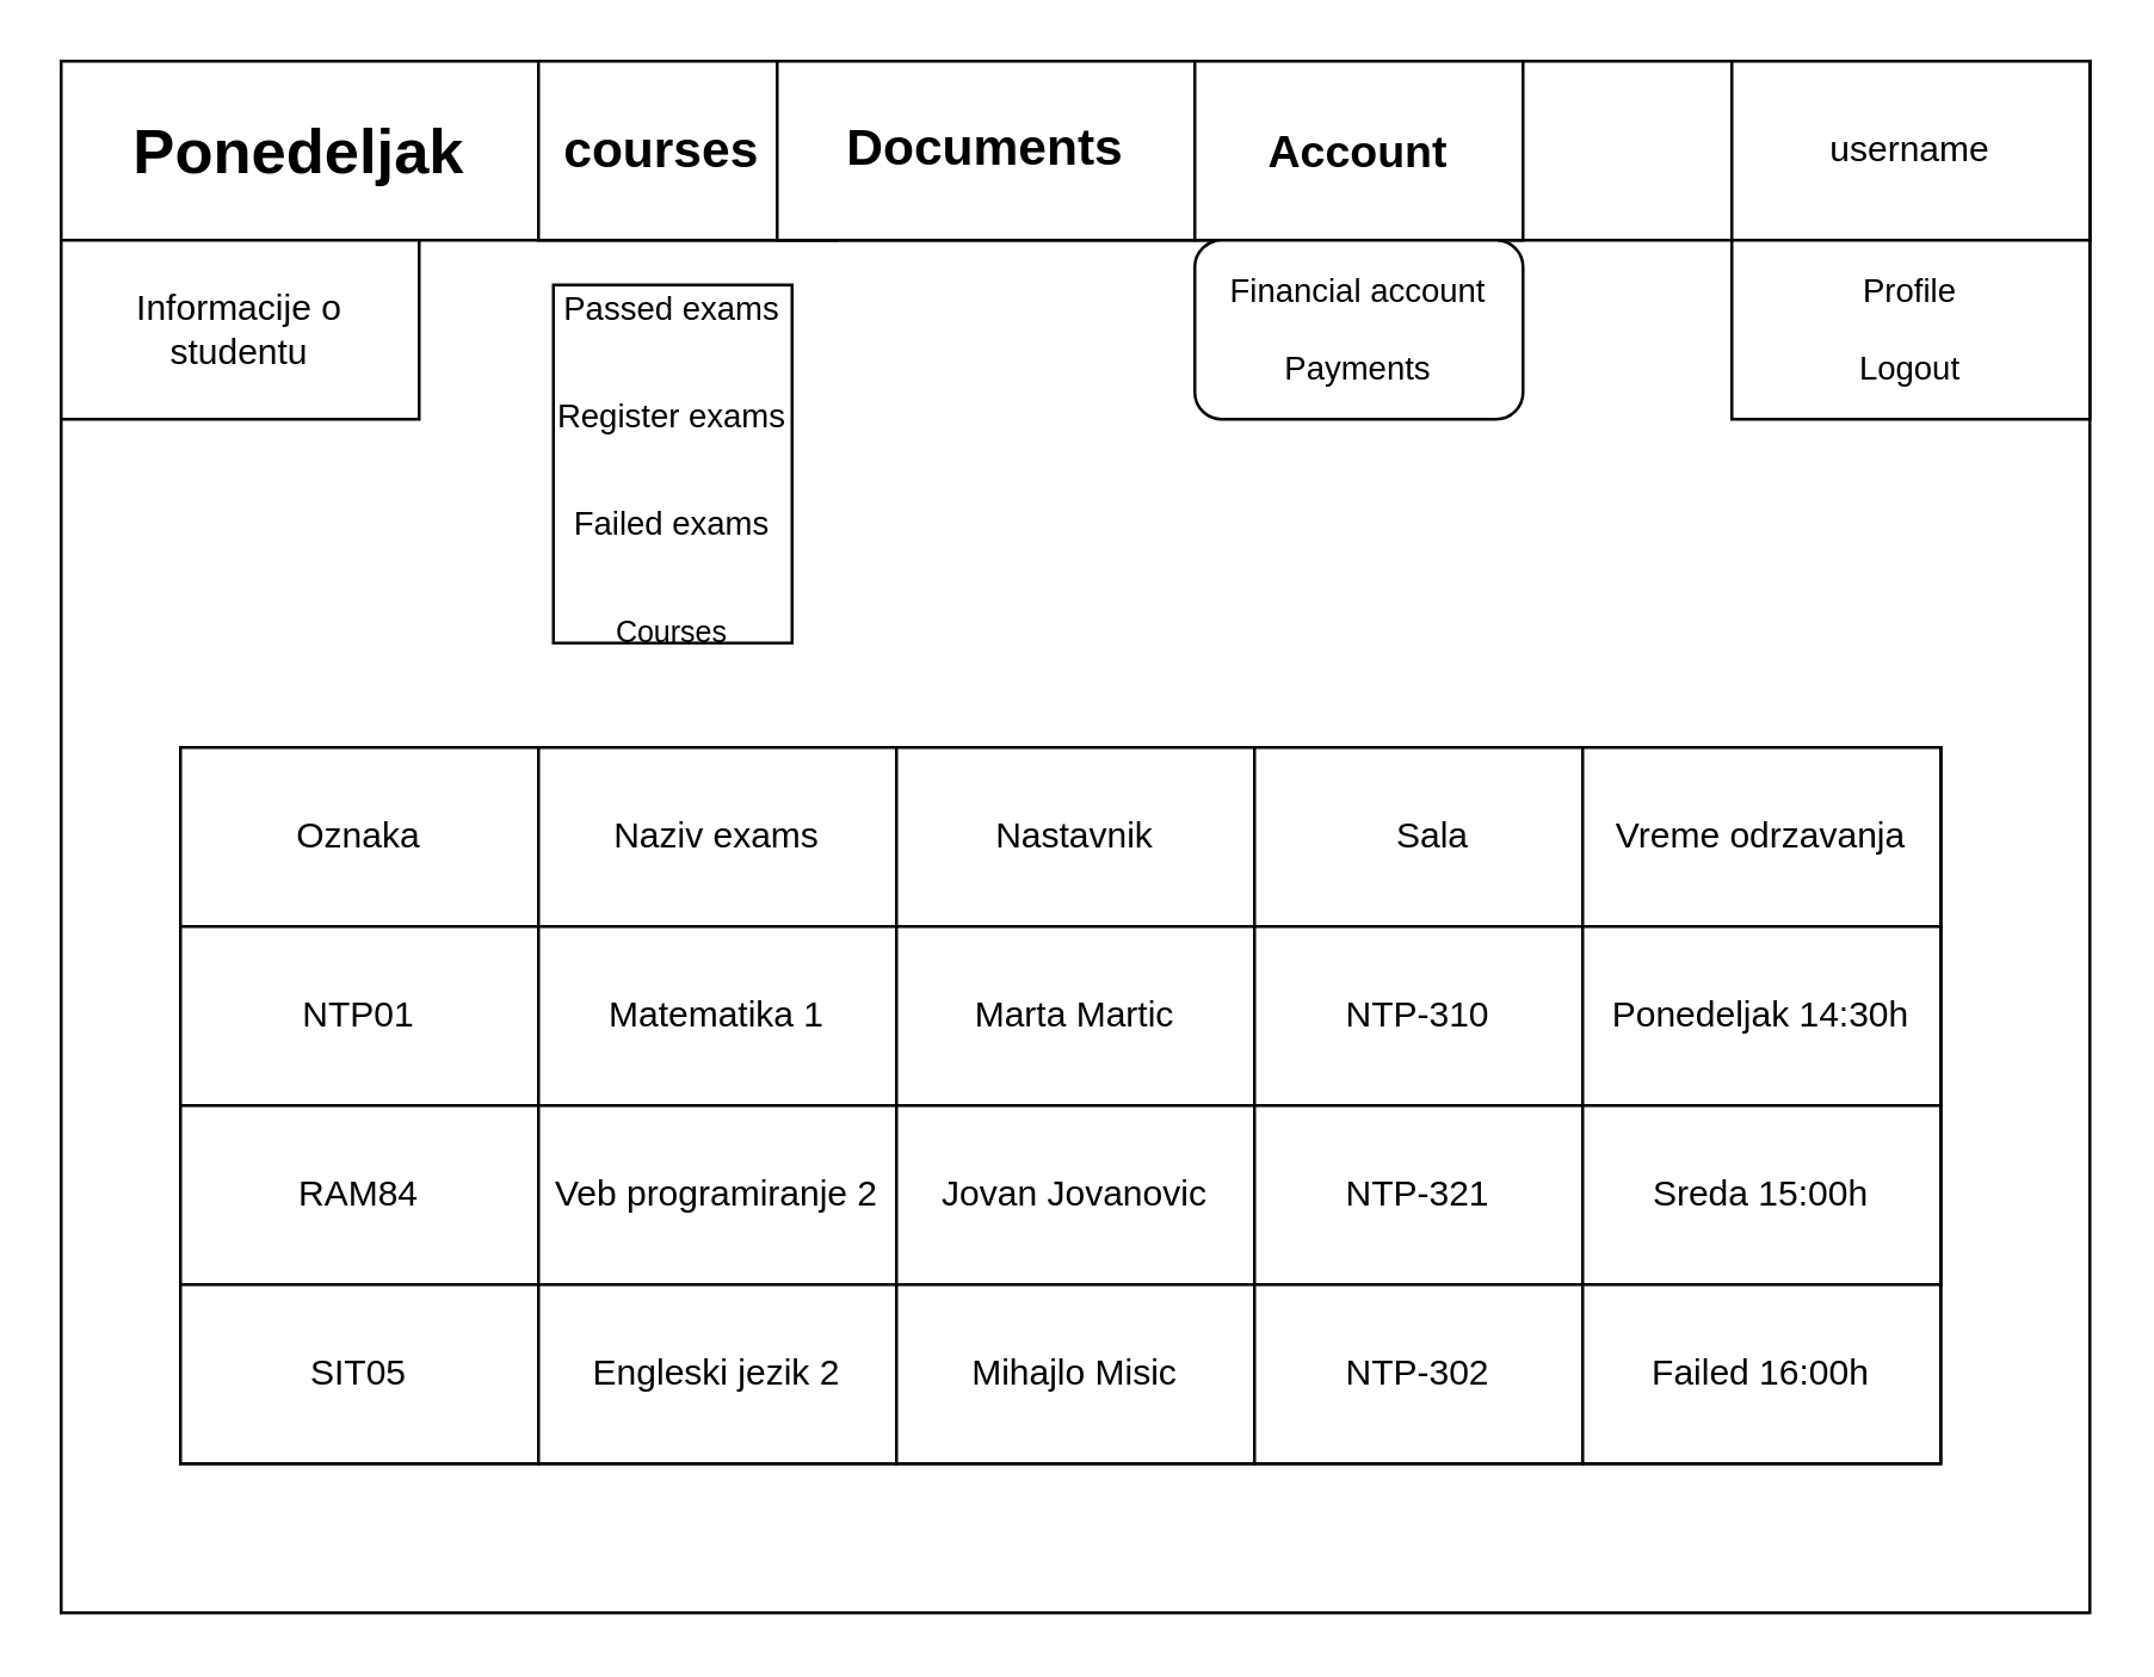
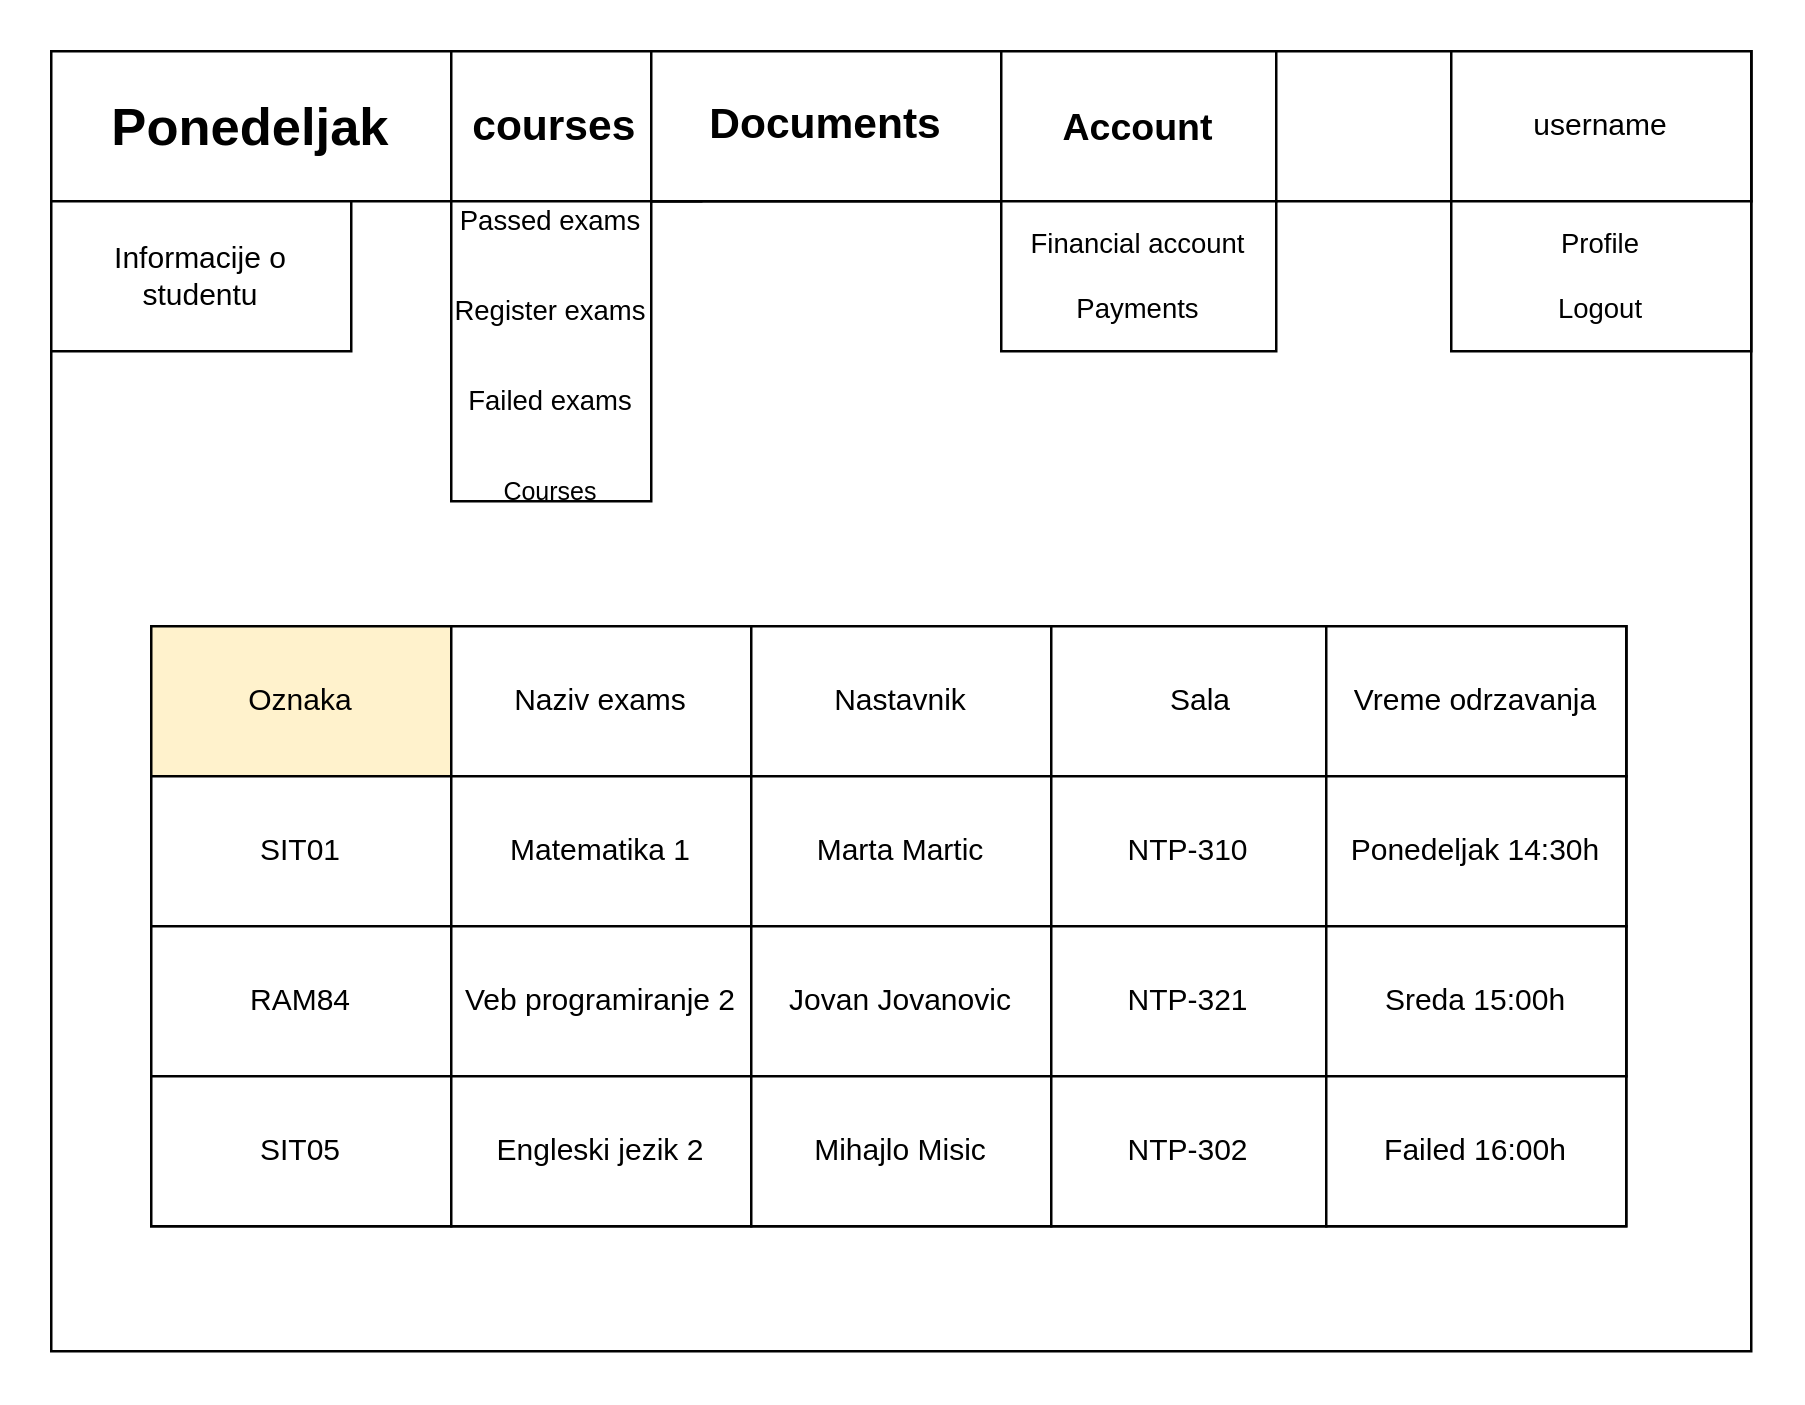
  <mxCell id="0" />
  <mxCell id="1" parent="0" />
  <mxCell id="2" value="Prikaz svih predmeta" style="rounded=0;whiteSpace=wrap;html=1;" parent="1" vertex="1"><mxGeometry x="20" y="20" width="680" height="520" as="geometry" /></mxCell>
  <mxCell id="3" value="" style="rounded=0;whiteSpace=wrap;html=1;" parent="1" vertex="1"><mxGeometry x="20" y="20" width="680" height="60" as="geometry" /></mxCell>
  <mxCell id="4" value="" style="rounded=0;whiteSpace=wrap;html=1;" parent="1" vertex="1"><mxGeometry x="180" y="20" width="100" height="60" as="geometry" /></mxCell>
  <mxCell id="5" value="&lt;b&gt;&lt;font style=&quot;font-size: 17px&quot;&gt;Documents&lt;/font&gt;&lt;/b&gt;" style="rounded=0;whiteSpace=wrap;html=1;" parent="1" vertex="1"><mxGeometry x="260" y="20" width="140" height="60" as="geometry" /></mxCell>
  <mxCell id="6" value="Account" style="rounded=0;whiteSpace=wrap;html=1;fontStyle=1;fontSize=15;" parent="1" vertex="1"><mxGeometry x="400" y="20" width="110" height="60" as="geometry" /></mxCell>
  <mxCell id="7" value="username" style="rounded=0;whiteSpace=wrap;html=1;" parent="1" vertex="1"><mxGeometry x="580" y="20" width="120" height="60" as="geometry" /></mxCell>
  <mxCell id="8" value="&lt;b&gt;&lt;font style=&quot;font-size: 21px&quot;&gt;Ponedeljak&lt;/font&gt;&lt;/b&gt;" style="text;html=1;strokeColor=none;fillColor=none;align=center;verticalAlign=middle;whiteSpace=wrap;rounded=0;" parent="1" vertex="1"><mxGeometry x="20" y="40.25" width="160" height="19.5" as="geometry" /></mxCell>
  <mxCell id="9" value="&lt;b&gt;&lt;font style=&quot;font-size: 17px&quot;&gt;courses&lt;/font&gt;&lt;/b&gt;" style="text;html=1;strokeColor=none;fillColor=none;align=center;verticalAlign=middle;whiteSpace=wrap;rounded=0;" parent="1" vertex="1"><mxGeometry x="200" y="40.25" width="42.5" height="21" as="geometry" /></mxCell>
- <mxCell id="10" value="&lt;font style=&quot;font-size: 11px&quot;&gt;Passed exams&lt;br&gt;&lt;br&gt;&lt;/font&gt;&lt;font style=&quot;font-size: 11px&quot;&gt;Register exams&lt;br&gt;&lt;br&gt;&lt;/font&gt;&lt;font style=&quot;font-size: 11px&quot;&gt;Failed exams&lt;br&gt;&lt;br&gt;&lt;/font&gt;&lt;font size=&quot;1&quot;&gt;Courses&lt;/font&gt;" style="rounded=0;whiteSpace=wrap;html=1;fontSize=15;align=center;" parent="1" vertex="1"><mxGeometry x="185" y="95" width="80" height="120" as="geometry" /></mxCell>
- <mxCell id="11" value="Financial account&lt;br&gt;&lt;br&gt;Payments" style="whiteSpace=wrap;html=1;fontSize=11;rounded=1;" parent="1" vertex="1"><mxGeometry x="400" y="80" width="110" height="60" as="geometry" /></mxCell>
+ <mxCell id="10" value="&lt;font style=&quot;font-size: 11px&quot;&gt;Passed exams&lt;br&gt;&lt;br&gt;&lt;/font&gt;&lt;font style=&quot;font-size: 11px&quot;&gt;Register exams&lt;br&gt;&lt;br&gt;&lt;/font&gt;&lt;font style=&quot;font-size: 11px&quot;&gt;Failed exams&lt;br&gt;&lt;br&gt;&lt;/font&gt;&lt;font size=&quot;1&quot;&gt;Courses&lt;/font&gt;" style="rounded=0;whiteSpace=wrap;html=1;fontSize=15;align=center;" parent="1" vertex="1"><mxGeometry x="180" y="80" width="80" height="120" as="geometry" /></mxCell>
+ <mxCell id="11" value="Financial account&lt;br&gt;&lt;br&gt;Payments" style="rounded=0;whiteSpace=wrap;html=1;fontSize=11;" parent="1" vertex="1"><mxGeometry x="400" y="80" width="110" height="60" as="geometry" /></mxCell>
  <mxCell id="12" value="Profile&lt;br&gt;&lt;br&gt;Logout" style="rounded=0;whiteSpace=wrap;html=1;fontSize=11;align=center;" parent="1" vertex="1"><mxGeometry x="580" y="80" width="120" height="60" as="geometry" /></mxCell>
  <mxCell id="13" value="" style="rounded=0;whiteSpace=wrap;html=1;fontSize=11;align=center;" parent="1" vertex="1"><mxGeometry x="60" y="250" width="590" height="240" as="geometry" /></mxCell>
  <mxCell id="14" value="" style="rounded=0;whiteSpace=wrap;html=1;fontSize=11;align=center;" parent="1" vertex="1"><mxGeometry x="60" y="250" width="590" height="60" as="geometry" /></mxCell>
  <mxCell id="15" value="" style="rounded=0;whiteSpace=wrap;html=1;fontSize=11;align=center;" parent="1" vertex="1"><mxGeometry x="60" y="310" width="590" height="60" as="geometry" /></mxCell>
  <mxCell id="16" value="" style="rounded=0;whiteSpace=wrap;html=1;fontSize=11;align=center;" parent="1" vertex="1"><mxGeometry x="60" y="370" width="590" height="60" as="geometry" /></mxCell>
- <mxCell id="17" value="Oznaka" style="rounded=0;whiteSpace=wrap;html=1;" parent="1" vertex="1"><mxGeometry x="60" y="250" width="120" height="60" as="geometry" /></mxCell>
+ <mxCell id="17" value="Oznaka" style="rounded=0;whiteSpace=wrap;html=1;fillColor=#fff2cc;" parent="1" vertex="1"><mxGeometry x="60" y="250" width="120" height="60" as="geometry" /></mxCell>
  <mxCell id="18" value="Naziv exams" style="rounded=0;whiteSpace=wrap;html=1;" parent="1" vertex="1"><mxGeometry x="180" y="250" width="120" height="60" as="geometry" /></mxCell>
  <mxCell id="19" value="Nastavnik" style="rounded=0;whiteSpace=wrap;html=1;" parent="1" vertex="1"><mxGeometry x="300" y="250" width="120" height="60" as="geometry" /></mxCell>
  <mxCell id="20" value="Sala" style="rounded=0;whiteSpace=wrap;html=1;" parent="1" vertex="1"><mxGeometry x="420" y="250" width="120" height="60" as="geometry" /></mxCell>
  <mxCell id="21" value="Vreme odrzavanja" style="rounded=0;whiteSpace=wrap;html=1;" parent="1" vertex="1"><mxGeometry x="530" y="250" width="120" height="60" as="geometry" /></mxCell>
- <mxCell id="22" value="NTP01" style="rounded=0;whiteSpace=wrap;html=1;" parent="1" vertex="1"><mxGeometry x="60" y="310" width="120" height="60" as="geometry" /></mxCell>
+ <mxCell id="22" value="SIT01" style="rounded=0;whiteSpace=wrap;html=1;" parent="1" vertex="1"><mxGeometry x="60" y="310" width="120" height="60" as="geometry" /></mxCell>
  <mxCell id="23" value="RAM84" style="rounded=0;whiteSpace=wrap;html=1;" parent="1" vertex="1"><mxGeometry x="60" y="370" width="120" height="60" as="geometry" /></mxCell>
  <mxCell id="24" value="SIT05" style="rounded=0;whiteSpace=wrap;html=1;" parent="1" vertex="1"><mxGeometry x="60" y="430" width="120" height="60" as="geometry" /></mxCell>
  <mxCell id="25" value="Matematika 1" style="rounded=0;whiteSpace=wrap;html=1;" parent="1" vertex="1"><mxGeometry x="180" y="310" width="120" height="60" as="geometry" /></mxCell>
  <mxCell id="26" value="Veb programiranje 2" style="rounded=0;whiteSpace=wrap;html=1;" parent="1" vertex="1"><mxGeometry x="180" y="370" width="120" height="60" as="geometry" /></mxCell>
  <mxCell id="27" value="Engleski jezik 2" style="rounded=0;whiteSpace=wrap;html=1;" parent="1" vertex="1"><mxGeometry x="180" y="430" width="120" height="60" as="geometry" /></mxCell>
  <mxCell id="28" value="Marta Martic" style="rounded=0;whiteSpace=wrap;html=1;" parent="1" vertex="1"><mxGeometry x="300" y="310" width="120" height="60" as="geometry" /></mxCell>
  <mxCell id="29" value="Jovan Jovanovic" style="rounded=0;whiteSpace=wrap;html=1;" parent="1" vertex="1"><mxGeometry x="300" y="370" width="120" height="60" as="geometry" /></mxCell>
  <mxCell id="30" value="Mihajlo Misic" style="rounded=0;whiteSpace=wrap;html=1;" parent="1" vertex="1"><mxGeometry x="300" y="430" width="120" height="60" as="geometry" /></mxCell>
  <mxCell id="31" value="NTP-310" style="rounded=0;whiteSpace=wrap;html=1;" parent="1" vertex="1"><mxGeometry x="420" y="310" width="110" height="60" as="geometry" /></mxCell>
  <mxCell id="32" value="NTP-321" style="rounded=0;whiteSpace=wrap;html=1;" parent="1" vertex="1"><mxGeometry x="420" y="370" width="110" height="60" as="geometry" /></mxCell>
  <mxCell id="33" value="NTP-302" style="rounded=0;whiteSpace=wrap;html=1;" parent="1" vertex="1"><mxGeometry x="420" y="430" width="110" height="60" as="geometry" /></mxCell>
  <mxCell id="34" value="Ponedeljak 14:30h" style="rounded=0;whiteSpace=wrap;html=1;" parent="1" vertex="1"><mxGeometry x="530" y="310" width="120" height="60" as="geometry" /></mxCell>
  <mxCell id="35" value="Sreda 15:00h" style="rounded=0;whiteSpace=wrap;html=1;" parent="1" vertex="1"><mxGeometry x="530" y="370" width="120" height="60" as="geometry" /></mxCell>
  <mxCell id="36" value="Failed 16:00h" style="rounded=0;whiteSpace=wrap;html=1;" parent="1" vertex="1"><mxGeometry x="530" y="430" width="120" height="60" as="geometry" /></mxCell>
  <mxCell id="37" value="Informacije o studentu" style="rounded=0;whiteSpace=wrap;html=1;" vertex="1" parent="1"><mxGeometry x="20" y="80" width="120" height="60" as="geometry" /></mxCell>
